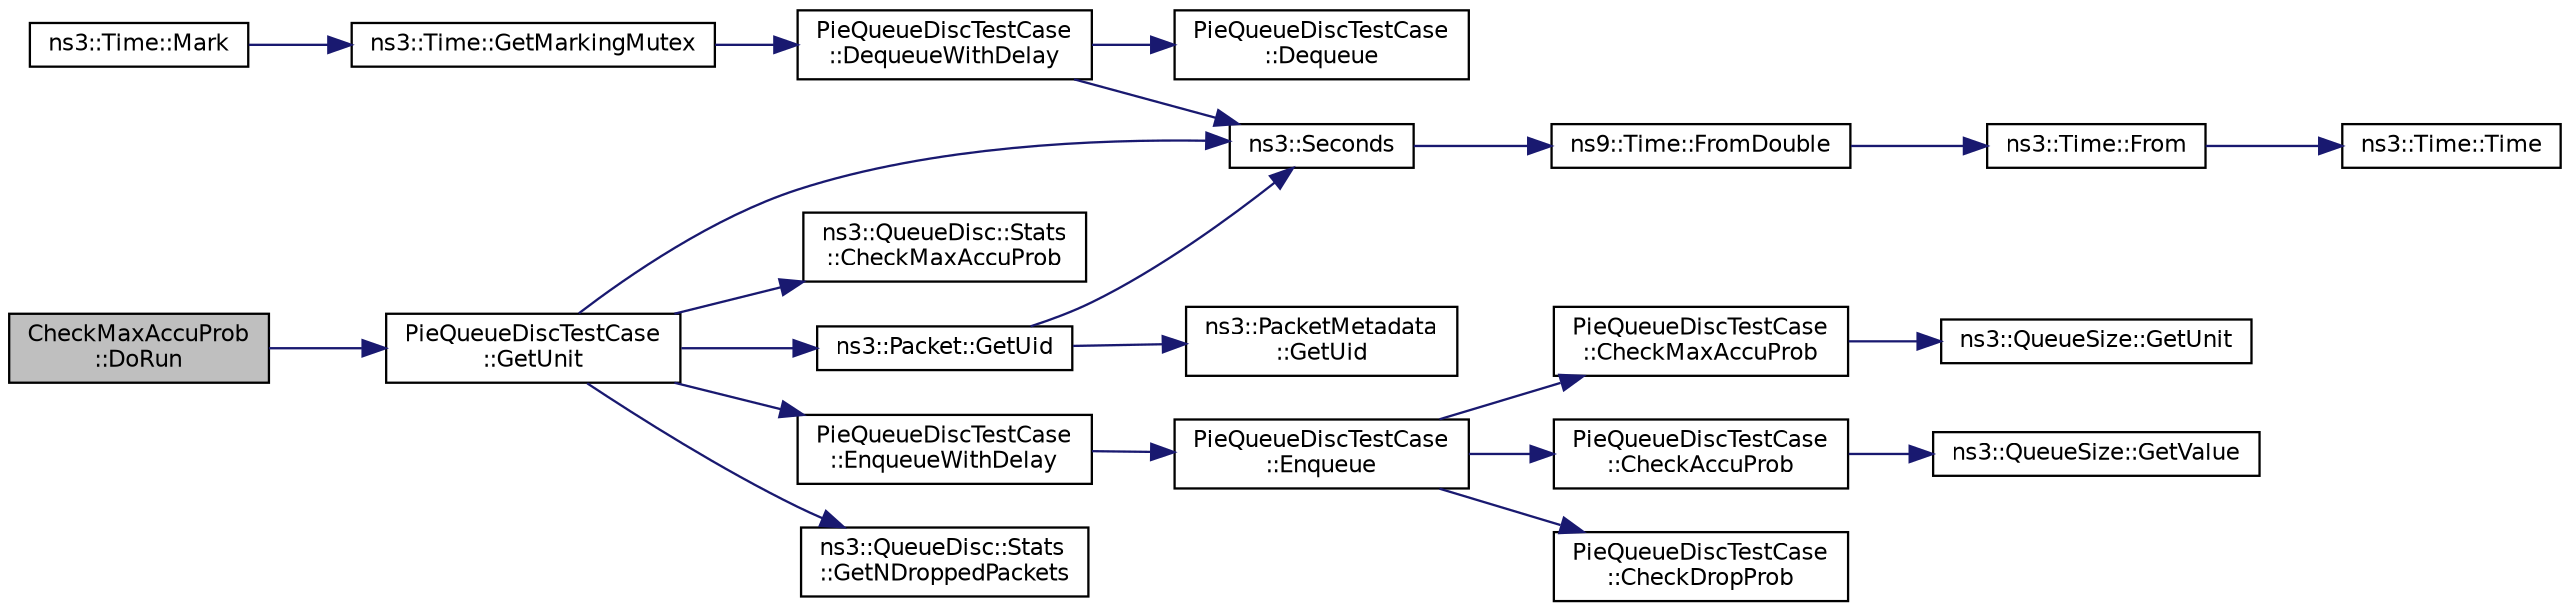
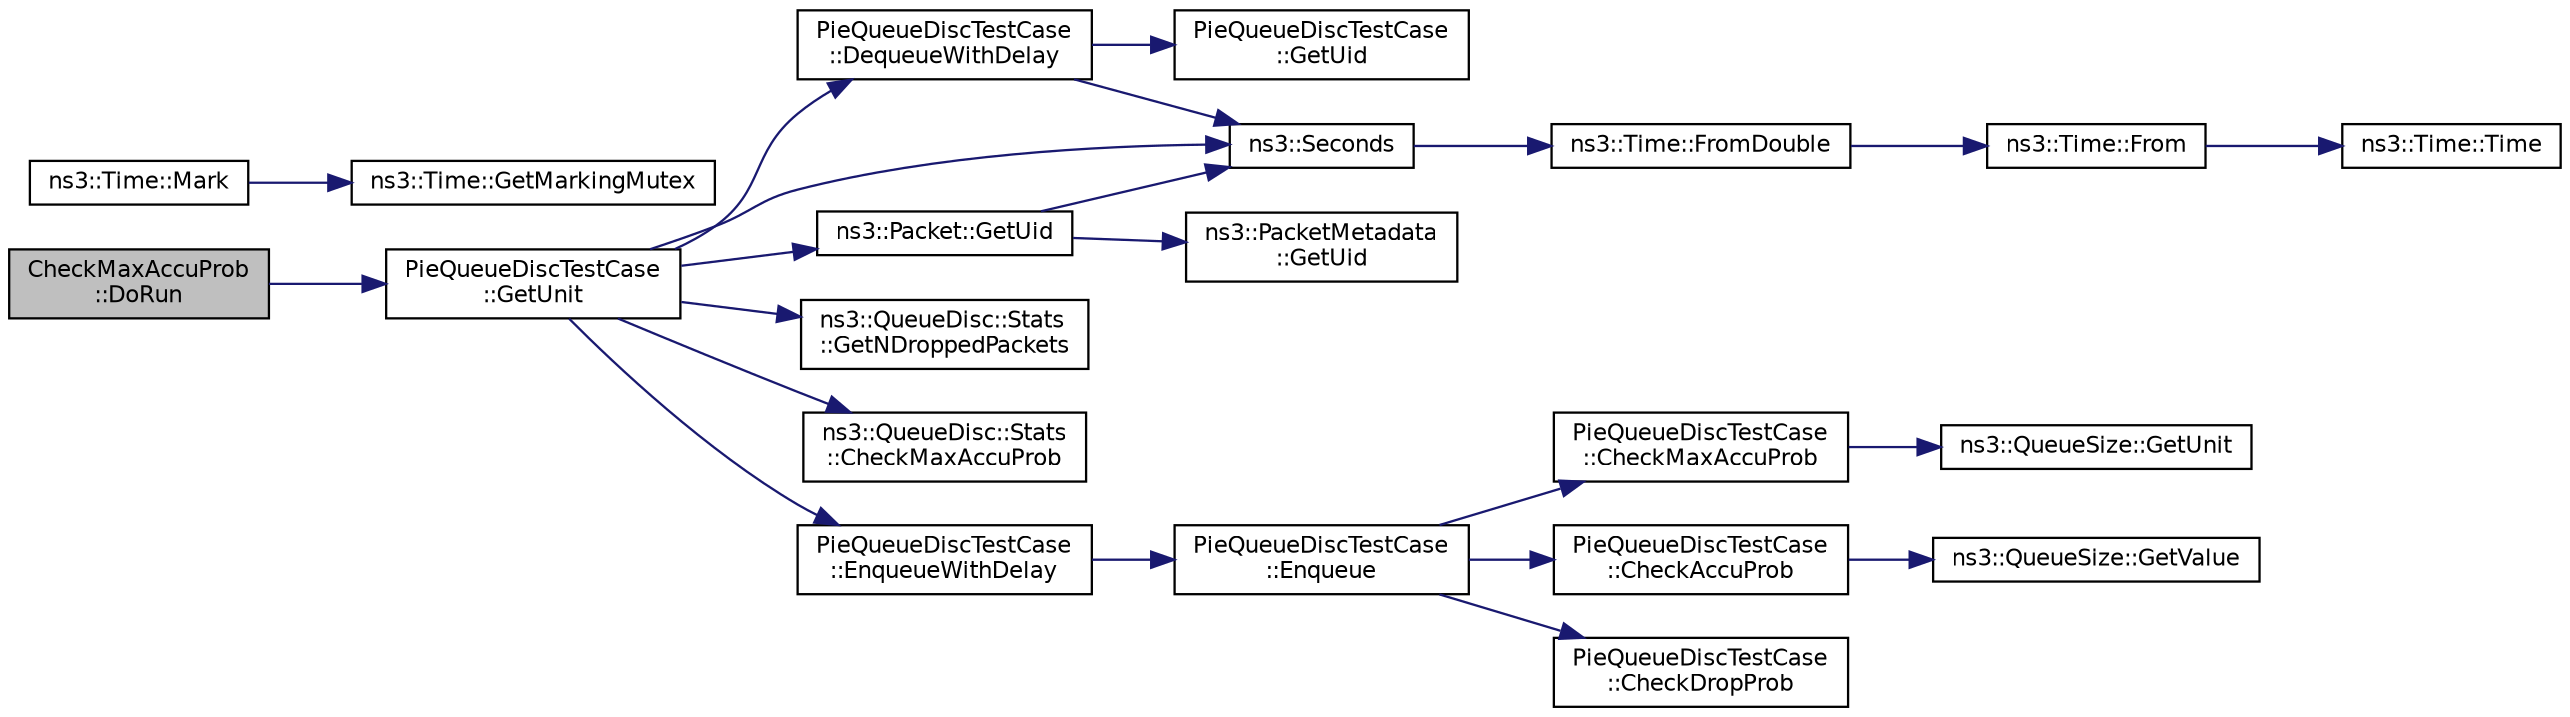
  digraph {
    rankdir=LR
    node [color=black fillcolor=white fontname=Helvetica fontsize=10 shape=record style=filled]
    edge [color=midnightblue fontname=Helvetica fontsize=10 labelfontname=Helvetica labelfontsize=10 style=solid]
    n1 [fillcolor=grey75 fontcolor=black height=0.2 label="CheckMaxAccuProb\l::DoRun" width=0.4]
    n2 [height=0.2 label="PieQueueDiscTestCase\l::GetUnit" width=0.4]
    n3 [height=0.2 label="PieQueueDiscTestCase\l::DequeueWithDelay" width=0.4]
    n4 [height=0.2 label="ns3::Seconds" width=0.4]
    n5 [height=0.2 label="PieQueueDiscTestCase\l::EnqueueWithDelay" width=0.4]
    n6 [height=0.2 label="ns3::QueueDisc::Stats\l::GetNDroppedPackets" width=0.4]
    n7 [height=0.2 label="ns3::QueueDisc::Stats\l::CheckMaxAccuProb" width=0.4]
    n8 [height=0.2 label="ns3::Packet::GetUid" width=0.4]
-   n9 [height=0.2 label="PieQueueDiscTestCase\l::Dequeue" width=0.4]
-   n10 [height=0.2 label="ns9::Time::FromDouble" width=0.4]
+   n9 [height=0.2 label="PieQueueDiscTestCase\l::GetUid" width=0.4]
+   n10 [height=0.2 label="ns3::Time::FromDouble" width=0.4]
    n11 [height=0.2 label="PieQueueDiscTestCase\l::Enqueue" width=0.4]
    n12 [height=0.2 label="ns3::PacketMetadata\l::GetUid" width=0.4]
    n13 [height=0.2 label="ns3::Time::From" width=0.4]
    n14 [height=0.2 label="ns3::Time::Time" width=0.4]
    n15 [height=0.2 label="ns3::Time::Mark" width=0.4]
    n16 [height=0.2 label="ns3::Time::GetMarkingMutex" width=0.4]
    n17 [height=0.2 label="PieQueueDiscTestCase\l::CheckAccuProb" width=0.4]
    n18 [height=0.2 label="PieQueueDiscTestCase\l::CheckDropProb" width=0.4]
    n19 [height=0.2 label="PieQueueDiscTestCase\l::CheckMaxAccuProb" width=0.4]
    n20 [height=0.2 label="ns3::QueueSize::GetValue" width=0.4]
    n21 [height=0.2 label="ns3::QueueSize::GetUnit" width=0.4]
    n1 -> n2
-   n16 -> n3
+   n2 -> n3
    n2 -> n4
    n2 -> n5
    n2 -> n6
    n2 -> n7
    n2 -> n8
    n3 -> n4
    n3 -> n9
    n4 -> n10
    n5 -> n11
    n8 -> n4
    n8 -> n12
    n10 -> n13
    n11 -> n17
    n11 -> n18
    n11 -> n19
    n13 -> n14
    n15 -> n16
    n17 -> n20
    n19 -> n21
  }
